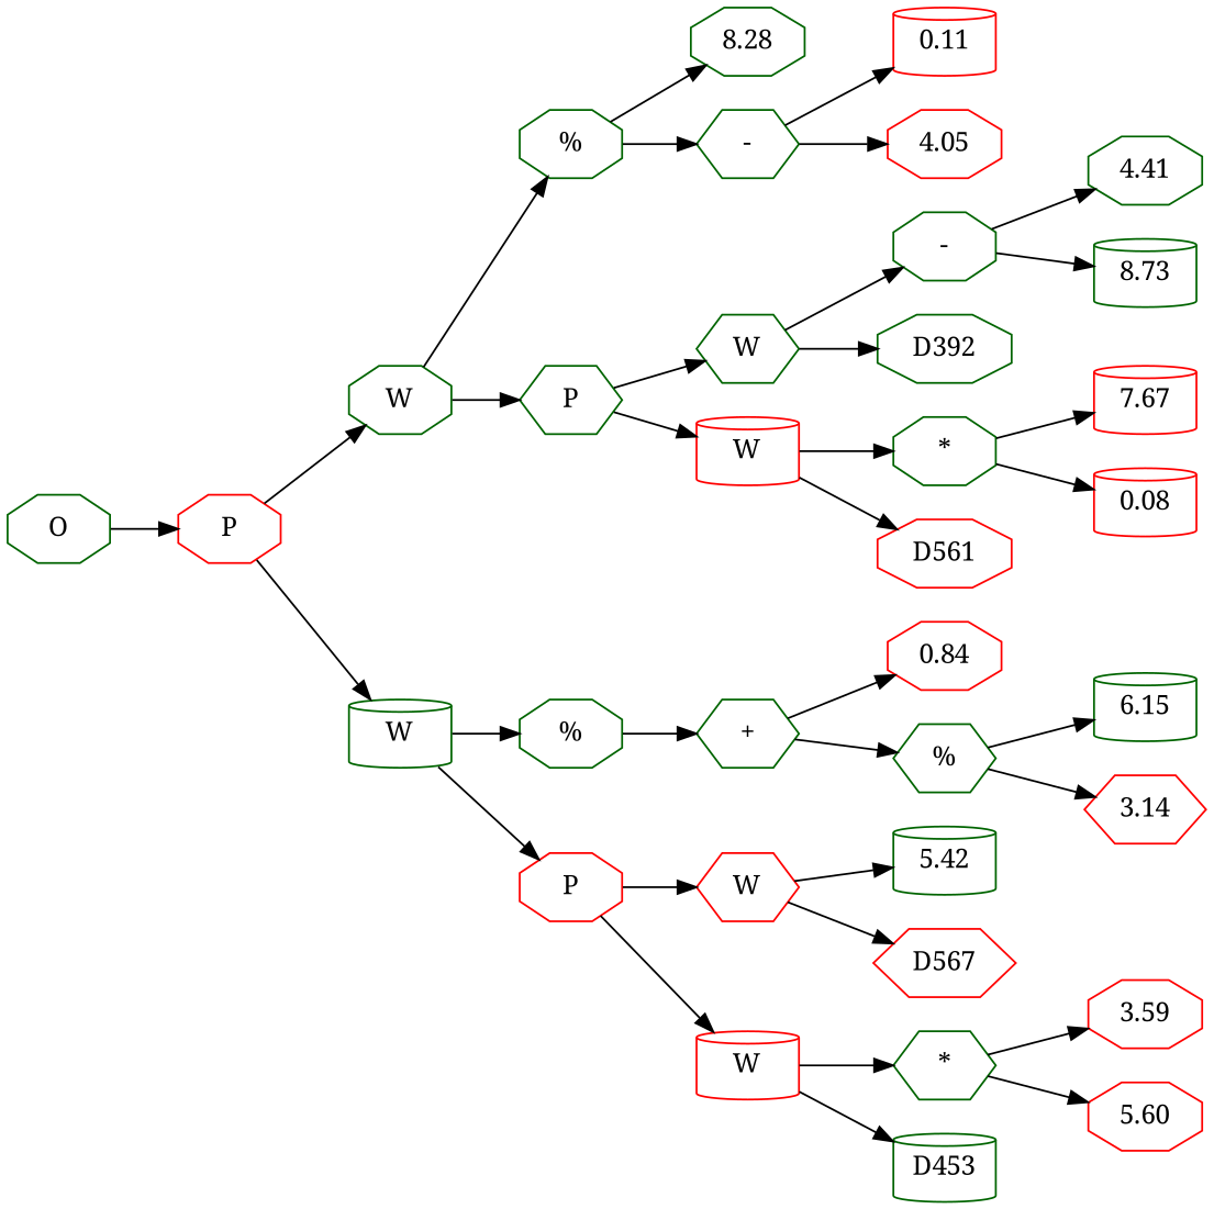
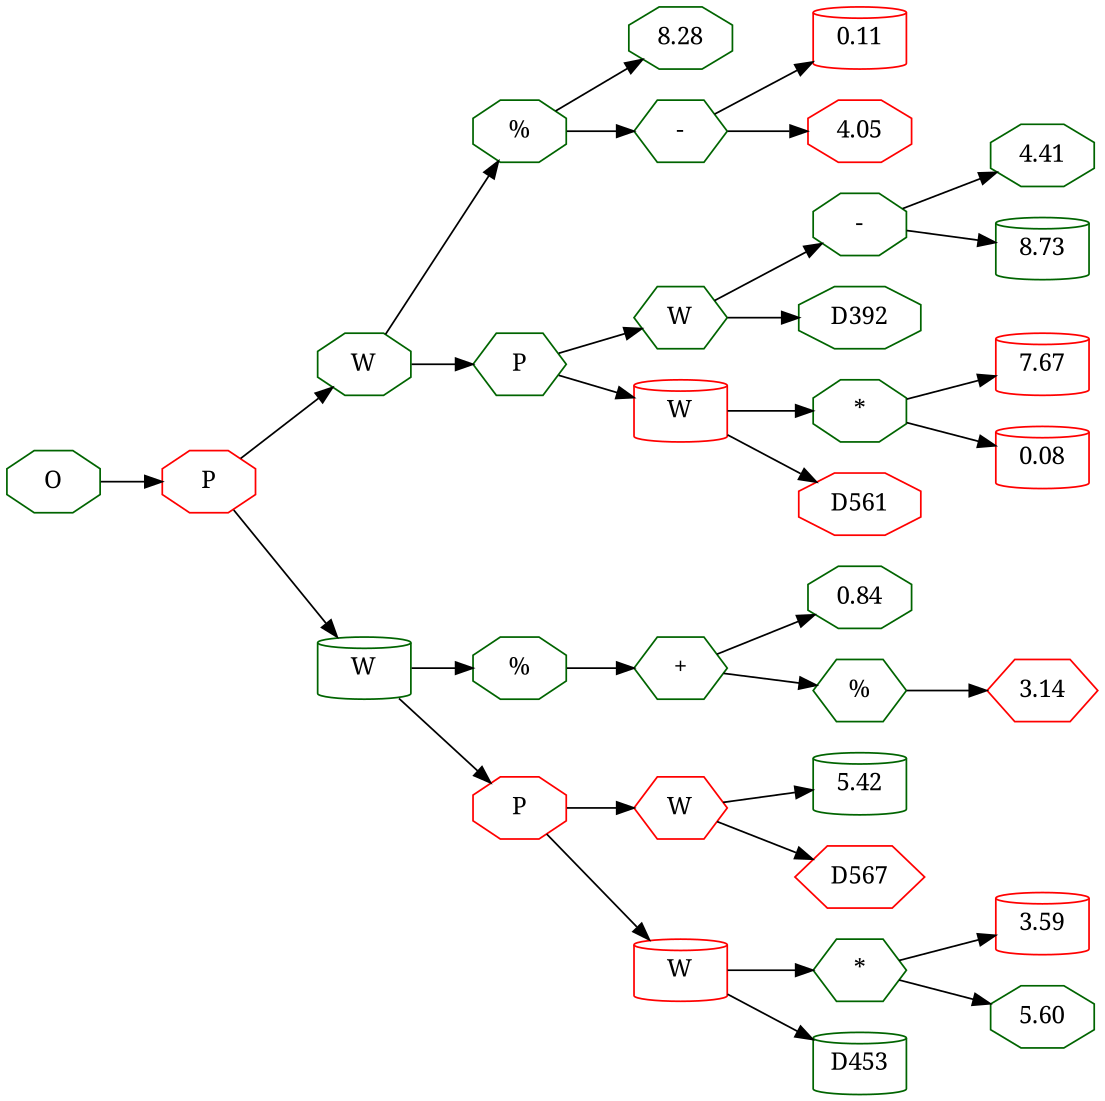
  digraph {
    fontname="Noto Serif"
    rankdir=LR
    node [color=darkgreen fontname="Noto Serif" shape=octagon]
    edge [fontname="Noto Serif"]
    n1 [label=O]
    n2 [color=red label=P]
    n3 [label=W]
    n4 [label=W shape=cylinder]
    n5 [label="%"]
    n6 [label=P shape=hexagon]
    n7 [label="%"]
    n8 [color=red label=P]
    n9 [label=8.28]
    n10 [label="-" shape=hexagon]
    n11 [label=W shape=hexagon]
    n12 [color=red label=W shape=cylinder]
    n13 [color=red label=0.11 shape=cylinder]
    n14 [color=red label=4.05]
    n15 [label="-"]
    n16 [label=D392]
    n17 [label="*"]
    n18 [color=red label=D561]
    n19 [label=4.41]
    n20 [label=8.73 shape=cylinder]
    n21 [color=red label=7.67 shape=cylinder]
    n22 [color=red label=0.08 shape=cylinder]
    n23 [label="+" shape=hexagon]
    n24 [color=red label=W shape=hexagon]
    n25 [color=red label=W shape=cylinder]
-   n26 [color=red label=0.84]
+   n26 [label=0.84]
    n27 [label="%" shape=hexagon]
-   n28 [label=6.15 shape=cylinder]
    n29 [color=red label=3.14 shape=hexagon]
    n30 [label=5.42 shape=cylinder]
    n31 [color=red label=D567 shape=hexagon]
    n32 [label="*" shape=hexagon]
    n33 [label=D453 shape=cylinder]
-   n34 [color=red label=3.59]
-   n35 [color=red label=5.60]
+   n34 [color=red label=3.59 shape=cylinder]
+   n35 [label=5.60]
    n1 -> n2
    n2 -> n3
    n2 -> n4
    n3 -> n5
    n3 -> n6
    n4 -> n7
    n4 -> n8
    n5 -> n9
    n5 -> n10
    n6 -> n11
    n6 -> n12
    n7 -> n23
    n8 -> n24
    n8 -> n25
    n10 -> n13
    n10 -> n14
    n11 -> n15
    n11 -> n16
    n12 -> n17
    n12 -> n18
    n15 -> n19
    n15 -> n20
    n17 -> n21
    n17 -> n22
    n23 -> n26
    n23 -> n27
    n24 -> n30
    n24 -> n31
    n25 -> n32
    n25 -> n33
-   n27 -> n28
    n27 -> n29
    n32 -> n34
    n32 -> n35
  }
